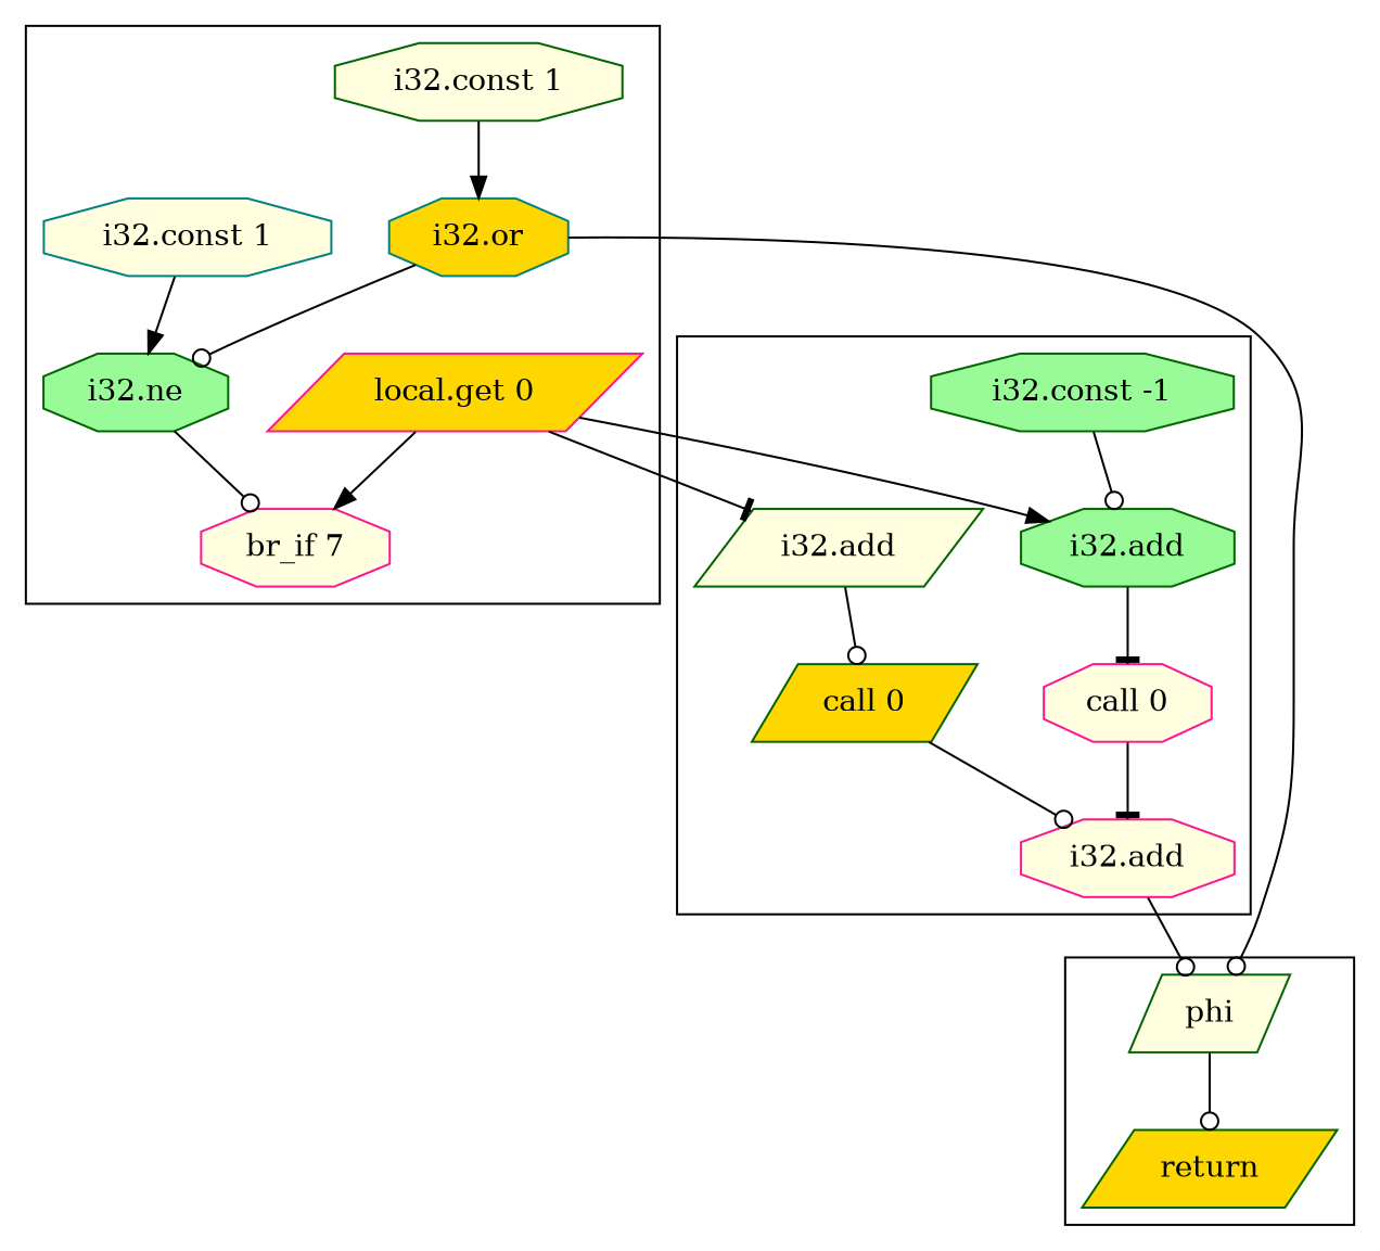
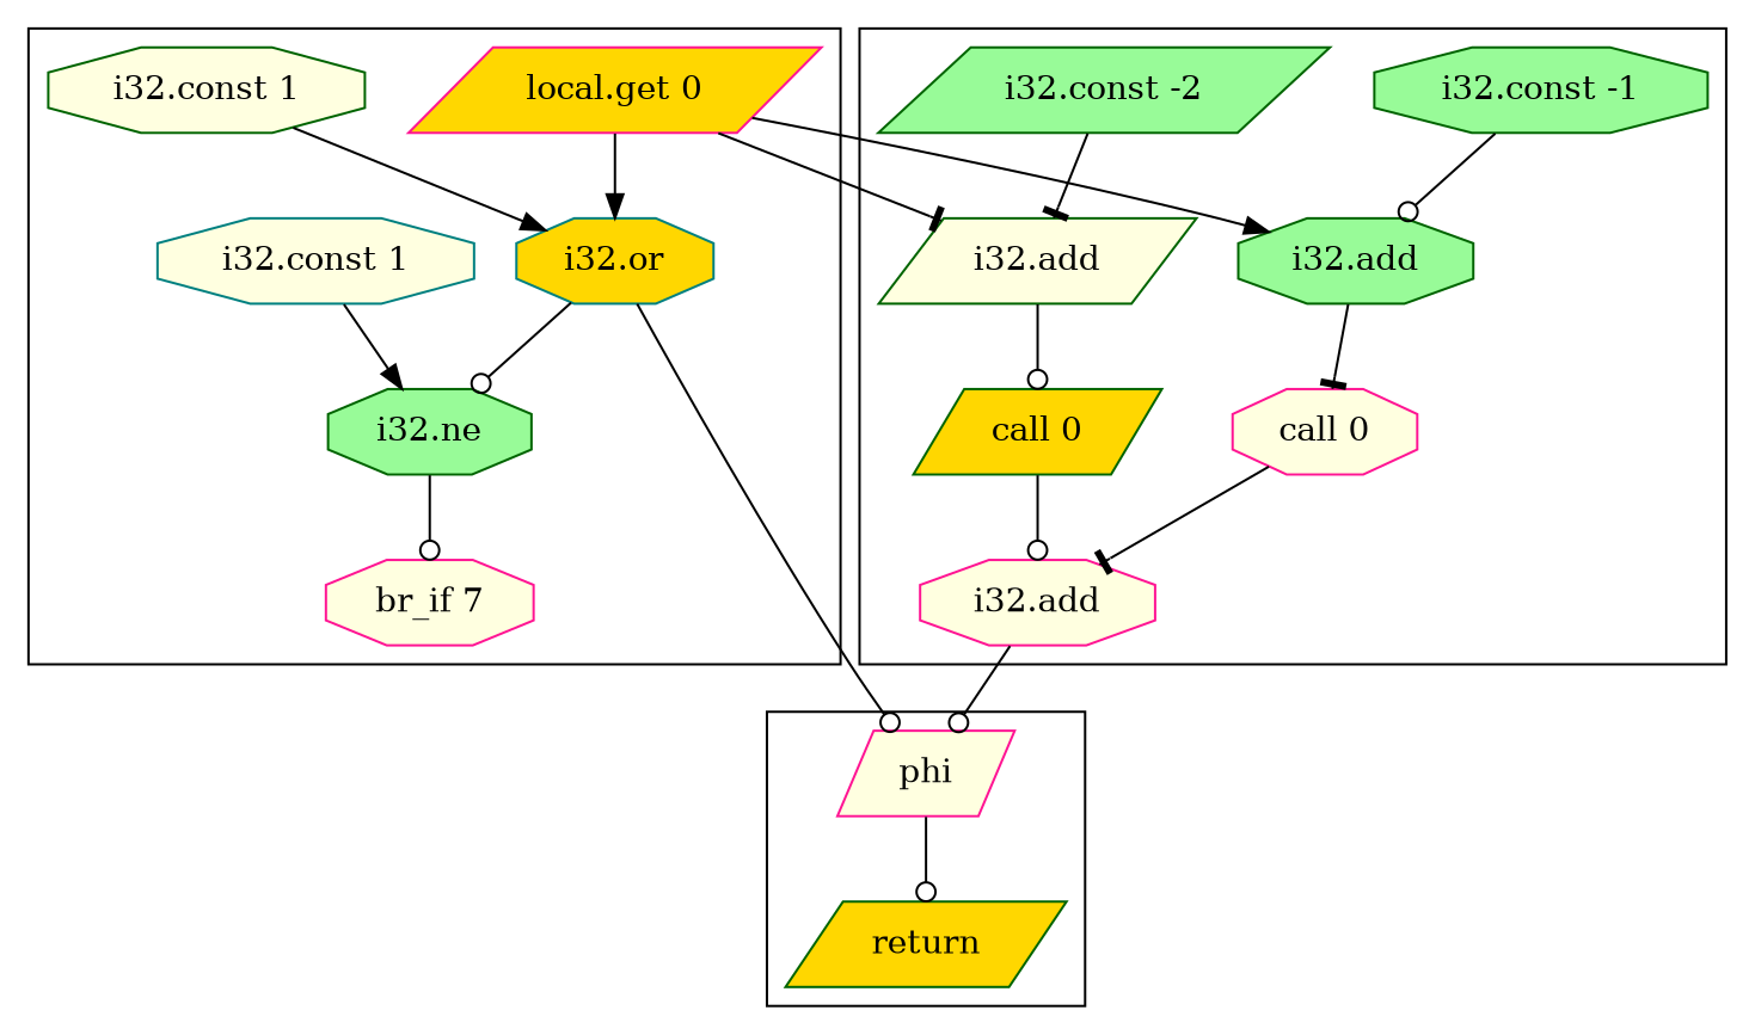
  strict digraph {
    node [color=darkgreen fillcolor=lightyellow shape=octagon style=filled]
    edge [arrowhead=odot]
    n1 [color=deeppink fillcolor=gold label="local.get 0" shape=parallelogram]
    n2 [color=teal fillcolor=gold label="i32.or"]
    n3 [label="i32.const 1"]
    n4 [fillcolor=palegreen label="i32.ne"]
    n5 [color=teal label="i32.const 1"]
    n6 [color=deeppink label="br_if 7"]
    n7 [fillcolor=gold label=return shape=parallelogram]
-   n8 [label=phi shape=parallelogram]
+   n8 [color=deeppink label=phi shape=parallelogram]
    n9 [fillcolor=palegreen label="i32.const -1"]
    n10 [fillcolor=palegreen label="i32.add"]
    n11 [color=deeppink label="call 0"]
    n12 [color=deeppink label="i32.add"]
+   n13 [fillcolor=palegreen label="i32.const -2" shape=parallelogram]
    n14 [label="i32.add" shape=parallelogram]
    n15 [fillcolor=gold label="call 0" shape=parallelogram]
    subgraph cluster_1 {
      n1
      n2
      n3
      n4
      n5
      n6
    }
    subgraph cluster_2 {
      n7
      n8
    }
    subgraph cluster_3 {
      n9
      n10
      n11
      n12
+     n13
      n14
      n15
    }
    subgraph cluster_4 {
    }
-   n1 -> n6 [arrowhead=normal]
+   n1 -> n2 [arrowhead=normal]
    n1 -> n10 [arrowhead=normal]
    n1 -> n14 [arrowhead=tee]
    n2 -> n4
    n2 -> n8
    n3 -> n2 [arrowhead=normal]
    n4 -> n6
    n5 -> n4 [arrowhead=normal]
    n8 -> n7
    n9 -> n10
    n10 -> n11 [arrowhead=tee]
    n11 -> n12 [arrowhead=tee]
    n12 -> n8
+   n13 -> n14 [arrowhead=tee]
    n14 -> n15
    n15 -> n12
  }
